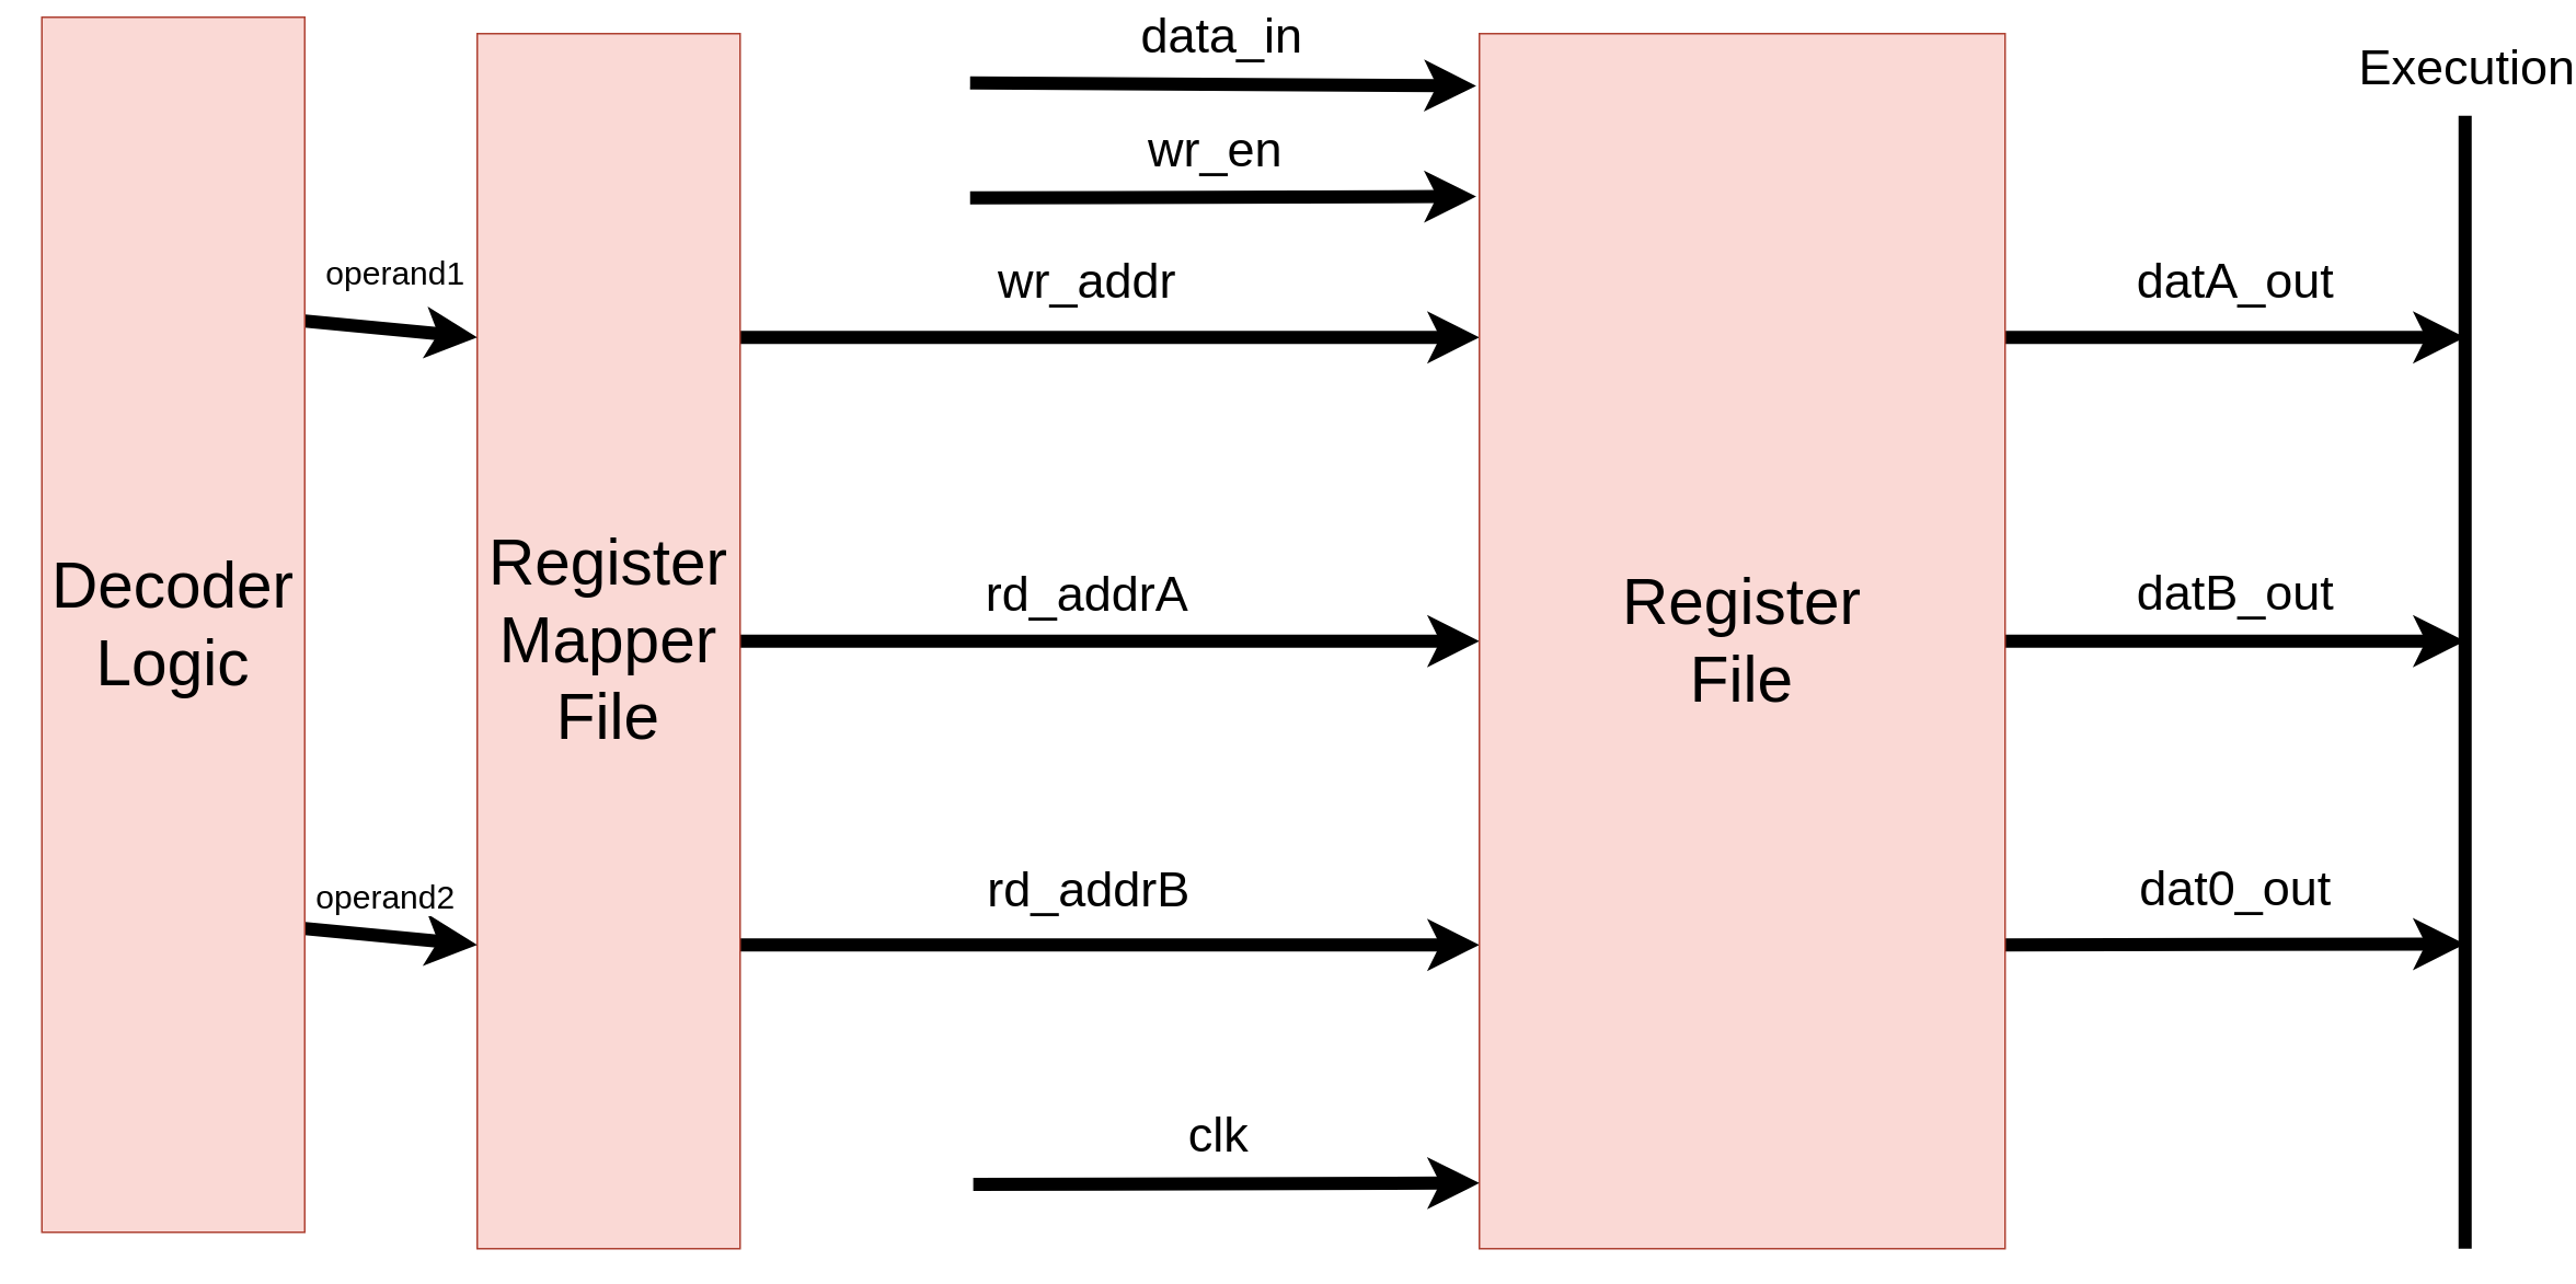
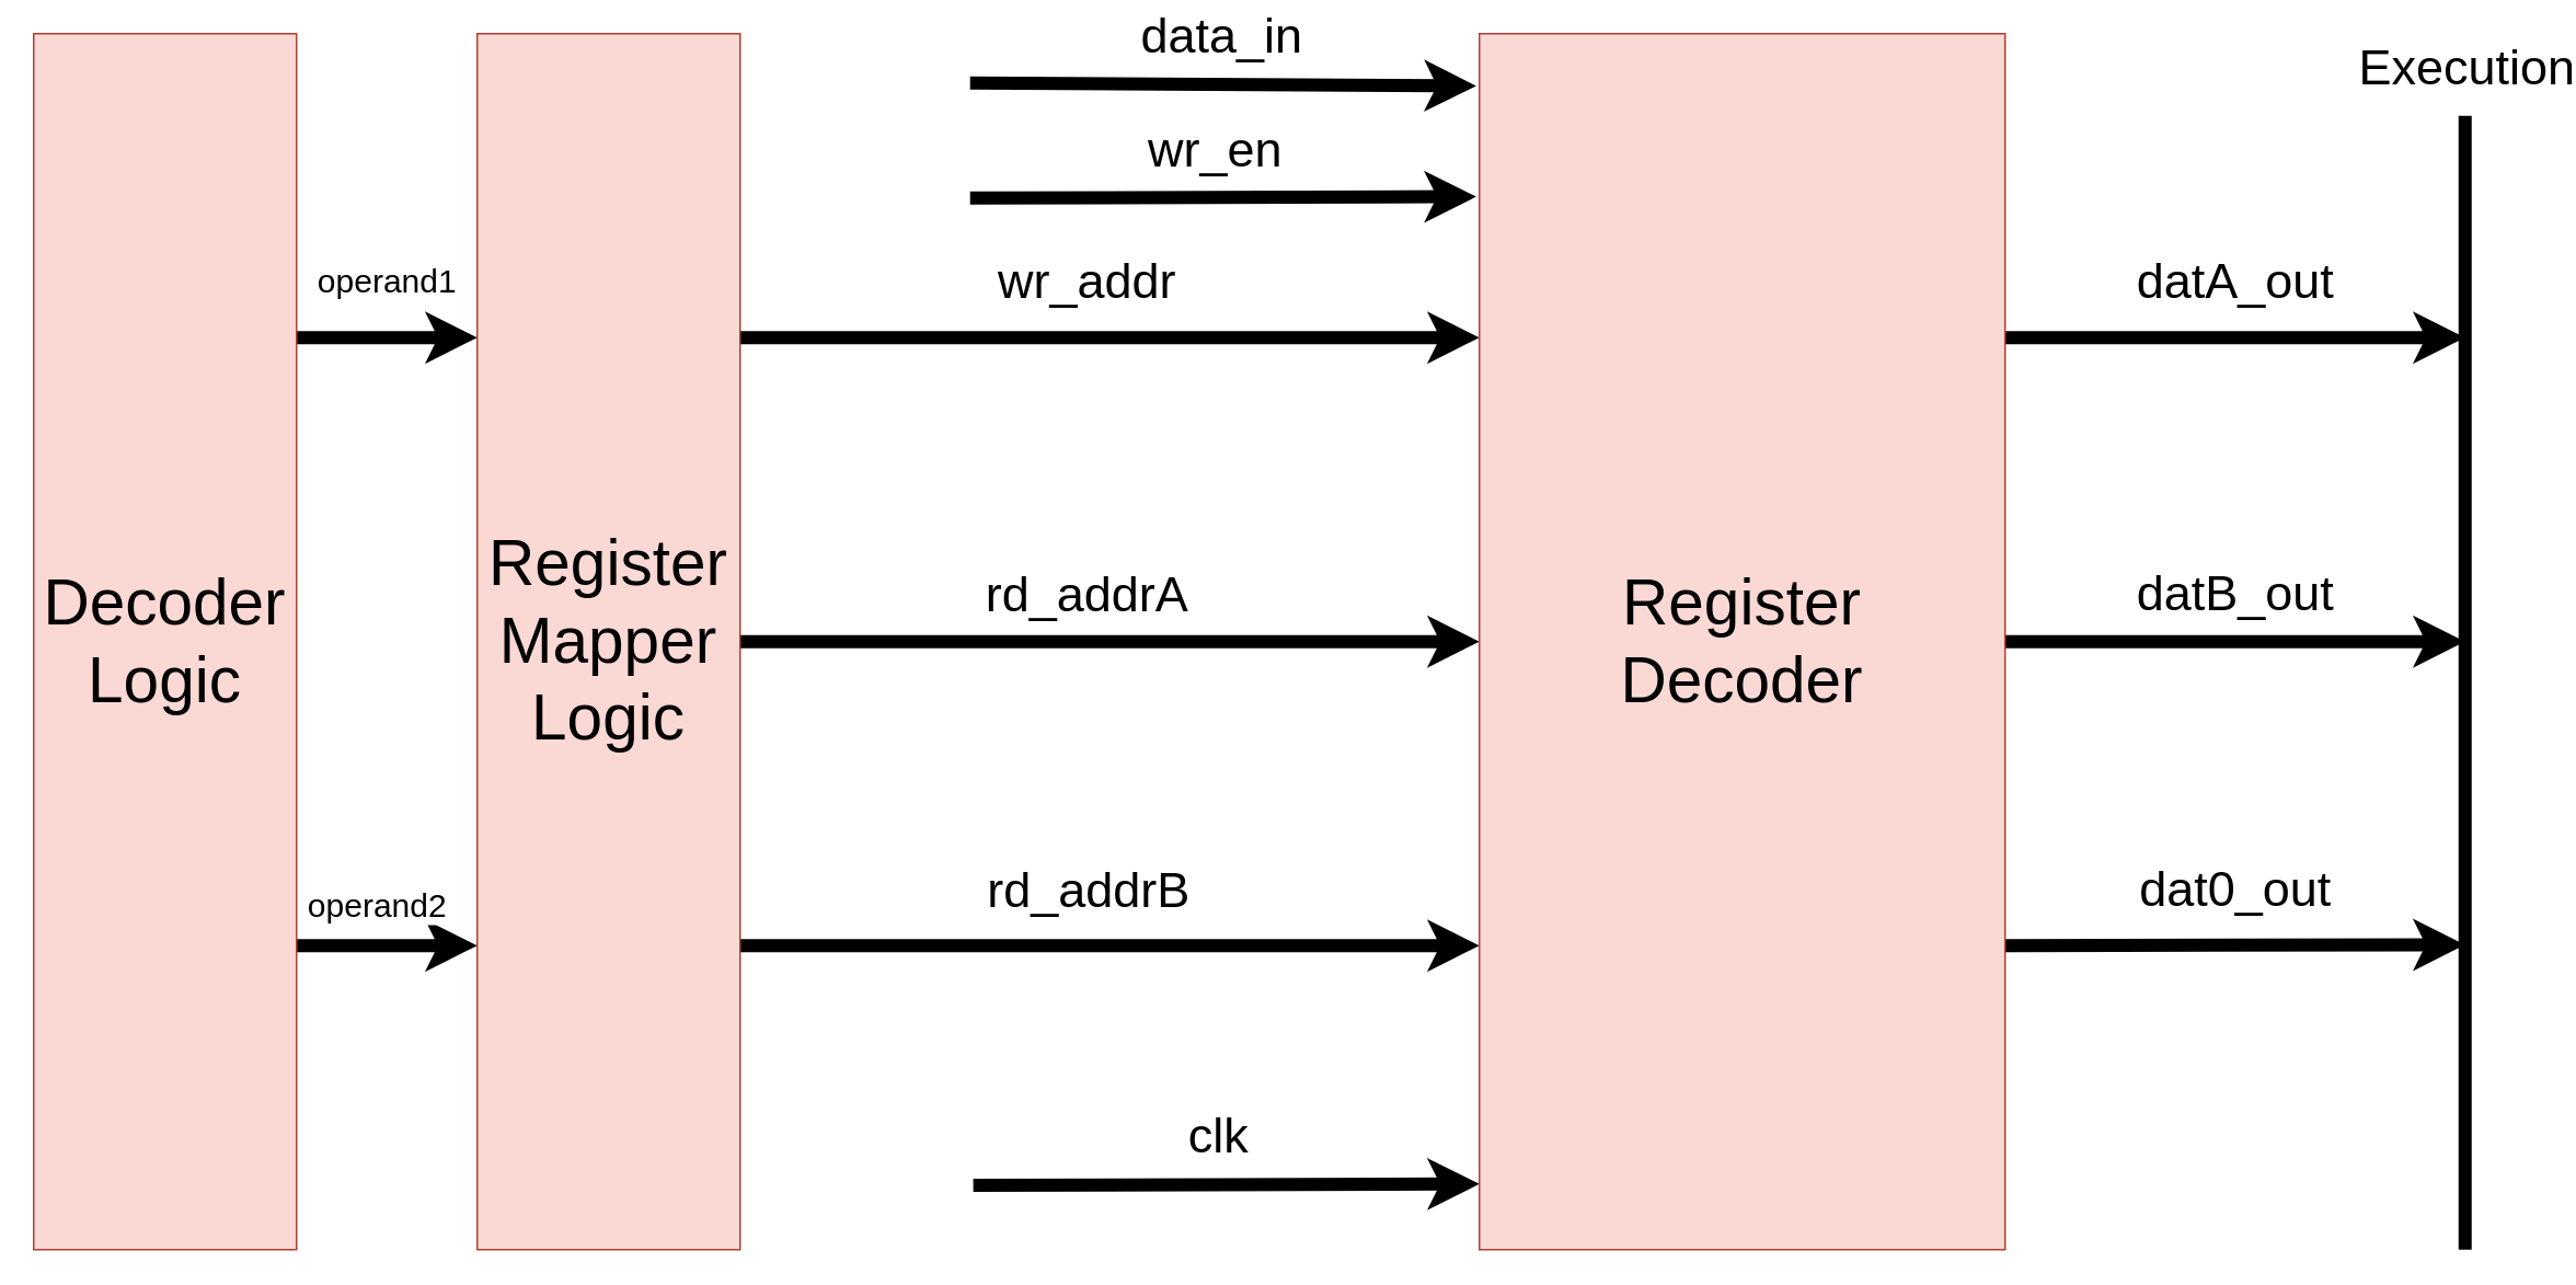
  <mxCell id="0" />
  <mxCell id="1" parent="0" />
  <mxCell id="2" style="edgeStyle=none;html=1;exitX=1;exitY=0.5;exitDx=0;exitDy=0;entryX=0;entryY=0.5;entryDx=0;entryDy=0;labelBackgroundColor=#FFFFFF;strokeColor=#000000;strokeWidth=8;fontSize=20;fontColor=#000000;" edge="1" parent="1" source="9" target="16"><mxGeometry relative="1" as="geometry" /></mxCell>
  <mxCell id="3" value="&lt;span style=&quot;background-color: rgb(255, 255, 255);&quot;&gt;&lt;font style=&quot;font-size: 30px;&quot;&gt;rd_addrA&lt;/font&gt;&lt;/span&gt;" style="edgeLabel;html=1;align=center;verticalAlign=middle;resizable=0;points=[];fontSize=20;fontColor=#000000;" vertex="1" connectable="0" parent="2"><mxGeometry x="-0.27" y="4" relative="1" as="geometry"><mxPoint x="46" y="-26" as="offset" /></mxGeometry></mxCell>
  <mxCell id="4" style="edgeStyle=none;html=1;exitX=1;exitY=0.75;exitDx=0;exitDy=0;entryX=0;entryY=0.75;entryDx=0;entryDy=0;labelBackgroundColor=#FFFFFF;strokeColor=#000000;strokeWidth=8;fontSize=20;fontColor=#000000;" edge="1" parent="1" source="9" target="16"><mxGeometry relative="1" as="geometry" /></mxCell>
  <mxCell id="5" value="&lt;span style=&quot;background-color: rgb(255, 255, 255);&quot;&gt;&lt;font style=&quot;font-size: 30px;&quot;&gt;rd_addrB&lt;/font&gt;&lt;/span&gt;" style="edgeLabel;html=1;align=center;verticalAlign=middle;resizable=0;points=[];fontSize=20;fontColor=#000000;" vertex="1" connectable="0" parent="4"><mxGeometry x="-0.164" y="9" relative="1" as="geometry"><mxPoint x="23" y="-26" as="offset" /></mxGeometry></mxCell>
  <mxCell id="6" value="wr_addr" style="edgeStyle=none;html=1;exitX=1;exitY=0.25;exitDx=0;exitDy=0;entryX=0;entryY=0.25;entryDx=0;entryDy=0;labelBackgroundColor=#FFFFFF;strokeColor=#000000;strokeWidth=8;fontSize=30;fontColor=#000000;" edge="1" parent="1" source="9" target="16"><mxGeometry x="-0.067" y="35" relative="1" as="geometry"><mxPoint x="1" as="offset" /></mxGeometry></mxCell>
  <mxCell id="7" value="data_in" style="edgeStyle=none;html=1;labelBackgroundColor=#FFFFFF;strokeColor=#000000;strokeWidth=8;fontSize=30;fontColor=#000000;entryX=-0.006;entryY=0.043;entryDx=0;entryDy=0;entryPerimeter=0;" edge="1" parent="1" target="16"><mxGeometry y="30" relative="1" as="geometry"><mxPoint x="590" y="50" as="sourcePoint" /><mxPoint x="900" y="50" as="targetPoint" /><mxPoint x="-1" as="offset" /></mxGeometry></mxCell>
  <mxCell id="8" value="wr_en" style="edgeStyle=none;html=1;entryX=-0.006;entryY=0.134;entryDx=0;entryDy=0;entryPerimeter=0;labelBackgroundColor=#FFFFFF;strokeColor=#000000;strokeWidth=8;fontSize=30;fontColor=#000000;" edge="1" parent="1" target="16"><mxGeometry x="-0.026" y="30" relative="1" as="geometry"><mxPoint x="590" y="120" as="sourcePoint" /><mxPoint x="-1" as="offset" /></mxGeometry></mxCell>
- <mxCell id="9" value="&lt;font color=&quot;#000000&quot; style=&quot;font-size: 39px;&quot;&gt;Register&lt;br&gt;Mapper&lt;br&gt;File&lt;br&gt;&lt;/font&gt;" style="whiteSpace=wrap;html=1;fillColor=#fad9d5;strokeColor=#ae4132;" parent="1" vertex="1"><mxGeometry x="290" y="20" width="160" height="740" as="geometry" /></mxCell>
+ <mxCell id="9" value="&lt;font color=&quot;#000000&quot; style=&quot;font-size: 39px;&quot;&gt;Register&lt;br&gt;Mapper&lt;br&gt;Logic&lt;br&gt;&lt;/font&gt;" style="whiteSpace=wrap;html=1;fillColor=#fad9d5;strokeColor=#ae4132;" parent="1" vertex="1"><mxGeometry x="290" y="20" width="160" height="740" as="geometry" /></mxCell>
  <mxCell id="10" value="&lt;font style=&quot;font-size: 20px; background-color: rgb(255, 255, 255);&quot; color=&quot;#000000&quot;&gt;operand1&lt;/font&gt;" style="edgeStyle=none;html=1;exitX=1;exitY=0.25;exitDx=0;exitDy=0;entryX=0;entryY=0.25;entryDx=0;entryDy=0;strokeWidth=8;strokeColor=#000000;" edge="1" parent="1" source="12" target="9"><mxGeometry x="-0.008" y="35" relative="1" as="geometry"><mxPoint as="offset" /></mxGeometry></mxCell>
  <mxCell id="11" value="operand2" style="edgeStyle=none;html=1;exitX=1;exitY=0.75;exitDx=0;exitDy=0;entryX=0;entryY=0.75;entryDx=0;entryDy=0;labelBackgroundColor=#FFFFFF;strokeColor=#000000;strokeWidth=8;fontSize=20;fontColor=#000000;" edge="1" parent="1" source="12" target="9"><mxGeometry x="-0.089" y="25" relative="1" as="geometry"><mxPoint x="-1" as="offset" /></mxGeometry></mxCell>
- <mxCell id="12" value="&lt;font color=&quot;#000000&quot; style=&quot;font-size: 39px;&quot;&gt;Decoder&lt;br&gt;Logic&lt;br&gt;&lt;/font&gt;" style="whiteSpace=wrap;html=1;fillColor=#fad9d5;strokeColor=#ae4132;" vertex="1" parent="1"><mxGeometry x="25" y="10" width="160" height="740" as="geometry" /></mxCell>
+ <mxCell id="12" value="&lt;font color=&quot;#000000&quot; style=&quot;font-size: 39px;&quot;&gt;Decoder&lt;br&gt;Logic&lt;br&gt;&lt;/font&gt;" style="whiteSpace=wrap;html=1;fillColor=#fad9d5;strokeColor=#ae4132;" vertex="1" parent="1"><mxGeometry x="20" y="20" width="160" height="740" as="geometry" /></mxCell>
  <mxCell id="13" value="datA_out" style="edgeStyle=none;html=1;exitX=1;exitY=0.25;exitDx=0;exitDy=0;labelBackgroundColor=#FFFFFF;strokeColor=#000000;strokeWidth=8;fontSize=30;fontColor=#000000;" edge="1" parent="1" source="16"><mxGeometry y="35" relative="1" as="geometry"><mxPoint x="1500" y="205" as="targetPoint" /><mxPoint as="offset" /></mxGeometry></mxCell>
  <mxCell id="14" value="datB_out" style="edgeStyle=none;html=1;exitX=1;exitY=0.5;exitDx=0;exitDy=0;labelBackgroundColor=#FFFFFF;strokeColor=#000000;strokeWidth=8;fontSize=30;fontColor=#000000;" edge="1" parent="1" source="16"><mxGeometry y="30" relative="1" as="geometry"><mxPoint x="1500" y="390" as="targetPoint" /><mxPoint as="offset" /></mxGeometry></mxCell>
  <mxCell id="15" value="dat0_out" style="edgeStyle=none;html=1;exitX=1;exitY=0.75;exitDx=0;exitDy=0;labelBackgroundColor=#FFFFFF;strokeColor=#000000;strokeWidth=8;fontSize=30;fontColor=#000000;" edge="1" parent="1" source="16"><mxGeometry x="0.001" y="35" relative="1" as="geometry"><mxPoint x="1500" y="574.455" as="targetPoint" /><mxPoint as="offset" /></mxGeometry></mxCell>
- <mxCell id="16" value="&lt;font color=&quot;#000000&quot; style=&quot;font-size: 39px;&quot;&gt;Register&lt;br&gt;File&lt;br&gt;&lt;/font&gt;" style="whiteSpace=wrap;html=1;fillColor=#fad9d5;strokeColor=#ae4132;" vertex="1" parent="1"><mxGeometry x="900" y="20" width="320" height="740" as="geometry" /></mxCell>
+ <mxCell id="16" value="&lt;font color=&quot;#000000&quot; style=&quot;font-size: 39px;&quot;&gt;Register&lt;br&gt;Decoder&lt;br&gt;&lt;/font&gt;" style="whiteSpace=wrap;html=1;fillColor=#fad9d5;strokeColor=#ae4132;" vertex="1" parent="1"><mxGeometry x="900" y="20" width="320" height="740" as="geometry" /></mxCell>
  <mxCell id="17" value="" style="edgeStyle=none;orthogonalLoop=1;jettySize=auto;html=1;labelBackgroundColor=none;strokeColor=#000000;strokeWidth=8;fontSize=30;fontColor=#000000;endArrow=none;endFill=0;" edge="1" parent="1"><mxGeometry width="80" relative="1" as="geometry"><mxPoint x="1500" y="70" as="sourcePoint" /><mxPoint x="1500" y="760" as="targetPoint" /><Array as="points" /></mxGeometry></mxCell>
  <mxCell id="18" value="&lt;span style=&quot;background-color: rgb(255, 255, 255);&quot;&gt;Execution&lt;/span&gt;" style="edgeLabel;html=1;align=center;verticalAlign=middle;resizable=0;points=[];fontSize=30;fontColor=#000000;" vertex="1" connectable="0" parent="17"><mxGeometry x="0.326" y="-4" relative="1" as="geometry"><mxPoint x="4" y="-488" as="offset" /></mxGeometry></mxCell>
  <mxCell id="19" value="clk" style="edgeStyle=none;html=1;entryX=-0.006;entryY=0.134;entryDx=0;entryDy=0;entryPerimeter=0;labelBackgroundColor=#FFFFFF;strokeColor=#000000;strokeWidth=8;fontSize=30;fontColor=#000000;" edge="1" parent="1"><mxGeometry x="-0.026" y="30" relative="1" as="geometry"><mxPoint x="591.92" y="720.84" as="sourcePoint" /><mxPoint x="900" y="720" as="targetPoint" /><mxPoint x="-1" as="offset" /></mxGeometry></mxCell>
